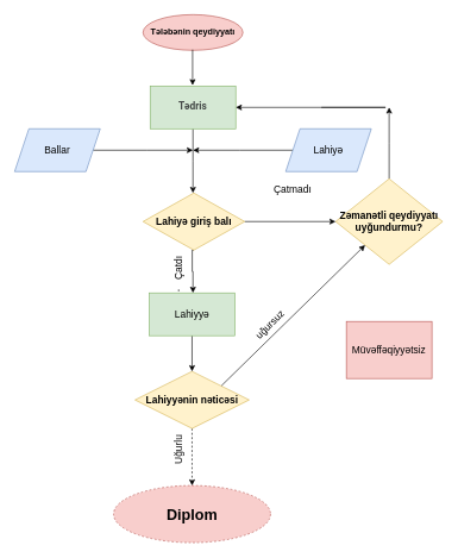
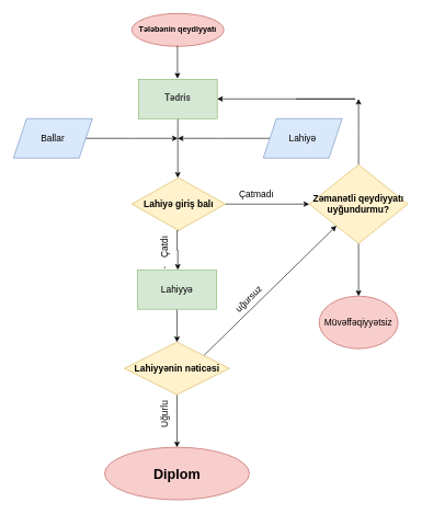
  <mxCell id="0" />
  <mxCell id="1" parent="0" />
  <mxCell id="2" value="Tələbənin qeydiyyatı" style="ellipse;whiteSpace=wrap;html=1;fontStyle=1;fillColor=#f8cecc;strokeColor=#b85450;" vertex="1" parent="1"><mxGeometry x="200" width="140" height="50" as="geometry" y="20" /></mxCell>
  <mxCell id="3" value="" style="endArrow=classic;html=1;rounded=0;" edge="1" parent="1"><mxGeometry width="50" height="50" relative="1" as="geometry"><mxPoint x="269.5" y="69" as="sourcePoint" /><mxPoint x="269.5" y="119" as="targetPoint" /><Array as="points" /></mxGeometry></mxCell>
  <mxCell id="4" value="" style="edgeStyle=orthogonalEdgeStyle;rounded=0;orthogonalLoop=1;jettySize=auto;html=1;fontSize=14;" edge="1" parent="1" source="5"><mxGeometry relative="1" as="geometry"><mxPoint x="270" y="270" as="targetPoint" /></mxGeometry></mxCell>
  <mxCell id="5" value="&lt;h1 style=&quot;-webkit-tap-highlight-color: transparent; margin: 0px; font-family: &amp;quot;Google Sans&amp;quot;, Roboto, Arial, sans-serif; line-height: 2.5rem; overflow: hidden; overflow-wrap: break-word; color: rgb(32, 33, 36); fill: rgb(32, 33, 36); text-align: start;&quot; class=&quot;fOvfyc B7SYid VnOHwf-Tvm9db&quot;&gt;&lt;span style=&quot;font-size: 14px;&quot;&gt;Tədris&lt;/span&gt;&lt;/h1&gt;" style="rounded=0;whiteSpace=wrap;html=1;verticalAlign=top;horizontal=1;labelBorderColor=none;textOpacity=80;spacing=0;fillColor=#d5e8d4;strokeColor=#82b366;fontStyle=1" vertex="1" parent="1"><mxGeometry x="210" y="120" width="120" height="60" as="geometry" /></mxCell>
  <mxCell id="6" style="edgeStyle=orthogonalEdgeStyle;rounded=0;orthogonalLoop=1;jettySize=auto;html=1;exitX=1;exitY=0.5;exitDx=0;exitDy=0;fontSize=14;" edge="1" parent="1" source="7"><mxGeometry relative="1" as="geometry"><mxPoint x="270" y="210" as="targetPoint" /></mxGeometry></mxCell>
  <mxCell id="7" value="Ballar" style="shape=parallelogram;perimeter=parallelogramPerimeter;whiteSpace=wrap;html=1;fixedSize=1;fontSize=14;fillColor=#dae8fc;strokeColor=#6c8ebf;" vertex="1" parent="1"><mxGeometry x="20" y="180" width="120" height="60" as="geometry" /></mxCell>
  <mxCell id="8" style="edgeStyle=orthogonalEdgeStyle;rounded=0;orthogonalLoop=1;jettySize=auto;html=1;exitX=0;exitY=0.5;exitDx=0;exitDy=0;fontSize=14;" edge="1" parent="1" source="9"><mxGeometry relative="1" as="geometry"><mxPoint x="270" y="210" as="targetPoint" /></mxGeometry></mxCell>
  <mxCell id="9" value="Lahiyə" style="shape=parallelogram;perimeter=parallelogramPerimeter;whiteSpace=wrap;html=1;fixedSize=1;labelBorderColor=none;fontSize=14;fillColor=#dae8fc;strokeColor=#6c8ebf;" vertex="1" parent="1"><mxGeometry x="400" y="180" width="120" height="60" as="geometry" /></mxCell>
  <mxCell id="10" style="edgeStyle=orthogonalEdgeStyle;rounded=0;orthogonalLoop=1;jettySize=auto;html=1;exitX=0.5;exitY=1;exitDx=0;exitDy=0;fontSize=14;" edge="1" parent="1" source="12"><mxGeometry relative="1" as="geometry"><mxPoint x="270" y="410" as="targetPoint" /><Array as="points"><mxPoint x="269" y="380" /><mxPoint x="270" y="380" /></Array></mxGeometry></mxCell>
  <mxCell id="11" style="edgeStyle=orthogonalEdgeStyle;rounded=0;orthogonalLoop=1;jettySize=auto;html=1;exitX=1;exitY=0.5;exitDx=0;exitDy=0;fontSize=14;" edge="1" parent="1" source="12"><mxGeometry relative="1" as="geometry"><mxPoint x="470" y="310" as="targetPoint" /></mxGeometry></mxCell>
  <mxCell id="12" value="Lahiyə giriş balı" style="rhombus;whiteSpace=wrap;html=1;labelBorderColor=none;fontSize=14;fillColor=#fff2cc;strokeColor=#d6b656;fontStyle=1" vertex="1" parent="1"><mxGeometry x="200" y="270" width="142.5" height="80" as="geometry" /></mxCell>
  <mxCell id="13" style="edgeStyle=orthogonalEdgeStyle;rounded=0;orthogonalLoop=1;jettySize=auto;html=1;exitX=0.5;exitY=0;exitDx=0;exitDy=0;fontSize=14;" edge="1" parent="1" source="15"><mxGeometry relative="1" as="geometry"><mxPoint x="545" y="150" as="targetPoint" /></mxGeometry></mxCell>
+ <mxCell id="14" style="edgeStyle=orthogonalEdgeStyle;rounded=0;orthogonalLoop=1;jettySize=auto;html=1;exitX=0.5;exitY=1;exitDx=0;exitDy=0;fontSize=14;" edge="1" parent="1" source="15" target="17"><mxGeometry relative="1" as="geometry"><mxPoint x="545" y="490" as="targetPoint" /></mxGeometry></mxCell>
  <mxCell id="15" value="Zəmanətli qeydiyyatı&lt;br&gt;uyğundurmu?" style="rhombus;whiteSpace=wrap;html=1;labelBorderColor=none;fontSize=14;fillColor=#fff2cc;strokeColor=#d6b656;fontStyle=1" vertex="1" parent="1"><mxGeometry x="470" y="250" width="150" height="120" as="geometry" /></mxCell>
  <mxCell id="16" style="edgeStyle=orthogonalEdgeStyle;rounded=0;orthogonalLoop=1;jettySize=auto;html=1;exitX=0.5;exitY=0;exitDx=0;exitDy=0;fontSize=14;entryX=1;entryY=0.5;entryDx=0;entryDy=0;" edge="1" parent="1" target="5"><mxGeometry x="0.818" y="-35" relative="1" as="geometry"><mxPoint x="450" y="40" as="targetPoint" /><mxPoint x="450" y="150" as="sourcePoint" /><Array as="points"><mxPoint x="540" y="150" /><mxPoint x="540" y="150" /></Array><mxPoint as="offset" /></mxGeometry></mxCell>
- <mxCell id="17" value="Müvəffəqiyyətsiz" style="whiteSpace=wrap;html=1;labelBorderColor=none;fontSize=14;fillColor=#f8cecc;strokeColor=#b85450;rounded=0;" vertex="1" parent="1"><mxGeometry x="485" y="450" width="120" height="80" as="geometry" /></mxCell>
- <mxCell id="18" value="Çatmadı" style="text;strokeColor=none;align=center;fillColor=none;html=1;verticalAlign=middle;whiteSpace=wrap;rounded=0;labelBorderColor=none;fontSize=14;" vertex="1" parent="1"><mxGeometry x="380" y="250" width="60" height="30" as="geometry" /></mxCell>
+ <mxCell id="17" value="Müvəffəqiyyətsiz" style="ellipse;whiteSpace=wrap;html=1;labelBorderColor=none;fontSize=14;fillColor=#f8cecc;strokeColor=#b85450;" vertex="1" parent="1"><mxGeometry x="485" y="450" width="120" height="80" as="geometry" /></mxCell>
+ <mxCell id="18" value="Çatmadı" style="text;strokeColor=none;align=center;fillColor=none;html=1;verticalAlign=middle;whiteSpace=wrap;rounded=0;labelBorderColor=none;fontSize=14;" vertex="1" parent="1"><mxGeometry x="360" y="280" width="60" height="30" as="geometry" /></mxCell>
  <mxCell id="19" value="" style="edgeStyle=orthogonalEdgeStyle;rounded=0;orthogonalLoop=1;jettySize=auto;html=1;fontSize=14;dashed=1;" edge="1" parent="1" source="20" target="24"><mxGeometry relative="1" as="geometry" /></mxCell>
  <mxCell id="20" value="Çatdı" style="text;strokeColor=none;align=center;fillColor=none;html=1;verticalAlign=middle;whiteSpace=wrap;rounded=0;labelBorderColor=none;fontSize=14;rotation=270;" vertex="1" parent="1"><mxGeometry x="220" y="360" width="60" height="30" as="geometry" /></mxCell>
- <mxCell id="21" value="" style="edgeStyle=orthogonalEdgeStyle;rounded=0;orthogonalLoop=1;jettySize=auto;html=1;fontSize=14;dashed=1;" edge="1" parent="1" source="22" target="26"><mxGeometry relative="1" as="geometry" /></mxCell>
+ <mxCell id="21" value="" style="edgeStyle=orthogonalEdgeStyle;rounded=0;orthogonalLoop=1;jettySize=auto;html=1;fontSize=14;" edge="1" parent="1" source="22" target="26"><mxGeometry relative="1" as="geometry" /></mxCell>
  <mxCell id="22" value="Lahiyyənin nəticəsi" style="rhombus;whiteSpace=wrap;html=1;labelBorderColor=none;fontSize=14;fillColor=#fff2cc;strokeColor=#d6b656;fontStyle=1" vertex="1" parent="1"><mxGeometry x="188.75" y="520" width="160" height="80" as="geometry" /></mxCell>
  <mxCell id="23" style="edgeStyle=orthogonalEdgeStyle;rounded=0;orthogonalLoop=1;jettySize=auto;html=1;exitX=0.5;exitY=1;exitDx=0;exitDy=0;entryX=0.5;entryY=0;entryDx=0;entryDy=0;fontSize=14;" edge="1" parent="1" source="24" target="22"><mxGeometry relative="1" as="geometry" /></mxCell>
  <mxCell id="24" value="Lahiyyə" style="whiteSpace=wrap;html=1;labelBorderColor=none;fontSize=14;fillColor=#d5e8d4;strokeColor=#82b366;" vertex="1" parent="1"><mxGeometry x="208.75" y="410" width="120" height="60" as="geometry" /></mxCell>
  <mxCell id="25" value="uğursuz" style="text;html=1;align=center;verticalAlign=middle;resizable=0;points=[];autosize=1;strokeColor=none;fillColor=none;fontSize=14;labelBorderColor=none;rotation=-45;" vertex="1" parent="1"><mxGeometry x="342.5" y="440" width="70" height="30" as="geometry" /></mxCell>
- <mxCell id="26" value="Diplom" style="ellipse;whiteSpace=wrap;html=1;fontSize=21;labelBorderColor=none;fillColor=#f8cecc;strokeColor=#b85450;fontStyle=1;dashed=1;" vertex="1" parent="1"><mxGeometry x="158.75" y="680" width="220" height="80" as="geometry" /></mxCell>
+ <mxCell id="26" value="Diplom" style="ellipse;whiteSpace=wrap;html=1;fontSize=21;labelBorderColor=none;fillColor=#f8cecc;strokeColor=#b85450;fontStyle=1" vertex="1" parent="1"><mxGeometry x="158.75" y="680" width="220" height="80" as="geometry" /></mxCell>
  <mxCell id="27" value="Uğurlu" style="text;html=1;align=center;verticalAlign=middle;resizable=0;points=[];autosize=1;strokeColor=none;fillColor=none;fontSize=14;fontColor=#0f0f0f;rotation=270;" vertex="1" parent="1"><mxGeometry x="220" y="615" width="60" height="30" as="geometry" /></mxCell>
  <mxCell id="28" value="" style="edgeStyle=none;orthogonalLoop=1;jettySize=auto;html=1;rounded=0;fontSize=21;fontColor=#0f0f0f;" edge="1" parent="1" target="15"><mxGeometry width="80" relative="1" as="geometry"><mxPoint x="310" y="540" as="sourcePoint" /><mxPoint x="380" y="490" as="targetPoint" /></mxGeometry></mxCell>
